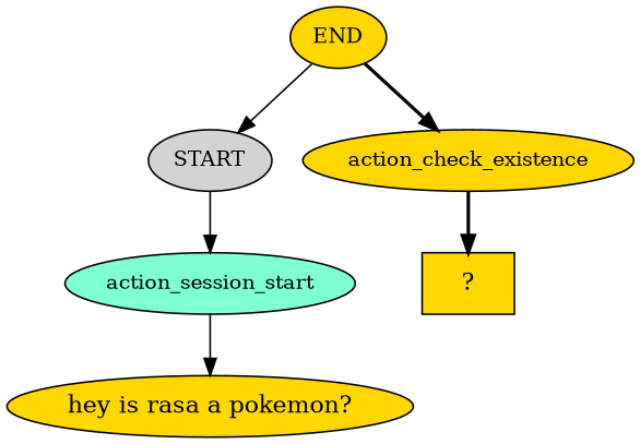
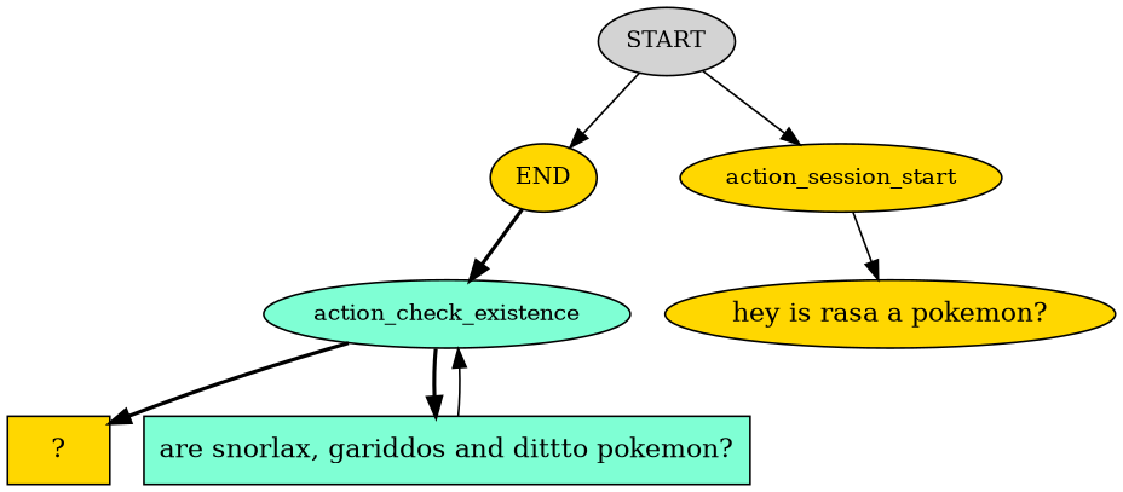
  digraph {
    node [fillcolor=gold fontsize=12 style=filled]
    edge [style=solid]
    n1 [fillcolor=lightgrey label=START]
    n2 [label=END]
-   n3 [fillcolor=aquamarine label=action_session_start]
-   n4 [label=action_check_existence]
+   n3 [label=action_session_start]
+   n4 [fillcolor=aquamarine label=action_check_existence]
    n5 [label="hey is rasa a pokemon?" shape=ellipse fontsize=""]
    n6 [label="  ?  " shape=rect fontsize=""]
-   n2 -> n1
+   n7 [fillcolor=aquamarine label="are snorlax, gariddos and dittto pokemon?" shape=rect fontsize=""]
+   n1 -> n2
    n1 -> n3
    n2 -> n4 [style=bold]
    n3 -> n5
    n4 -> n6 [style=bold]
+   n4 -> n7 [style=bold]
+   n7 -> n4
  }
